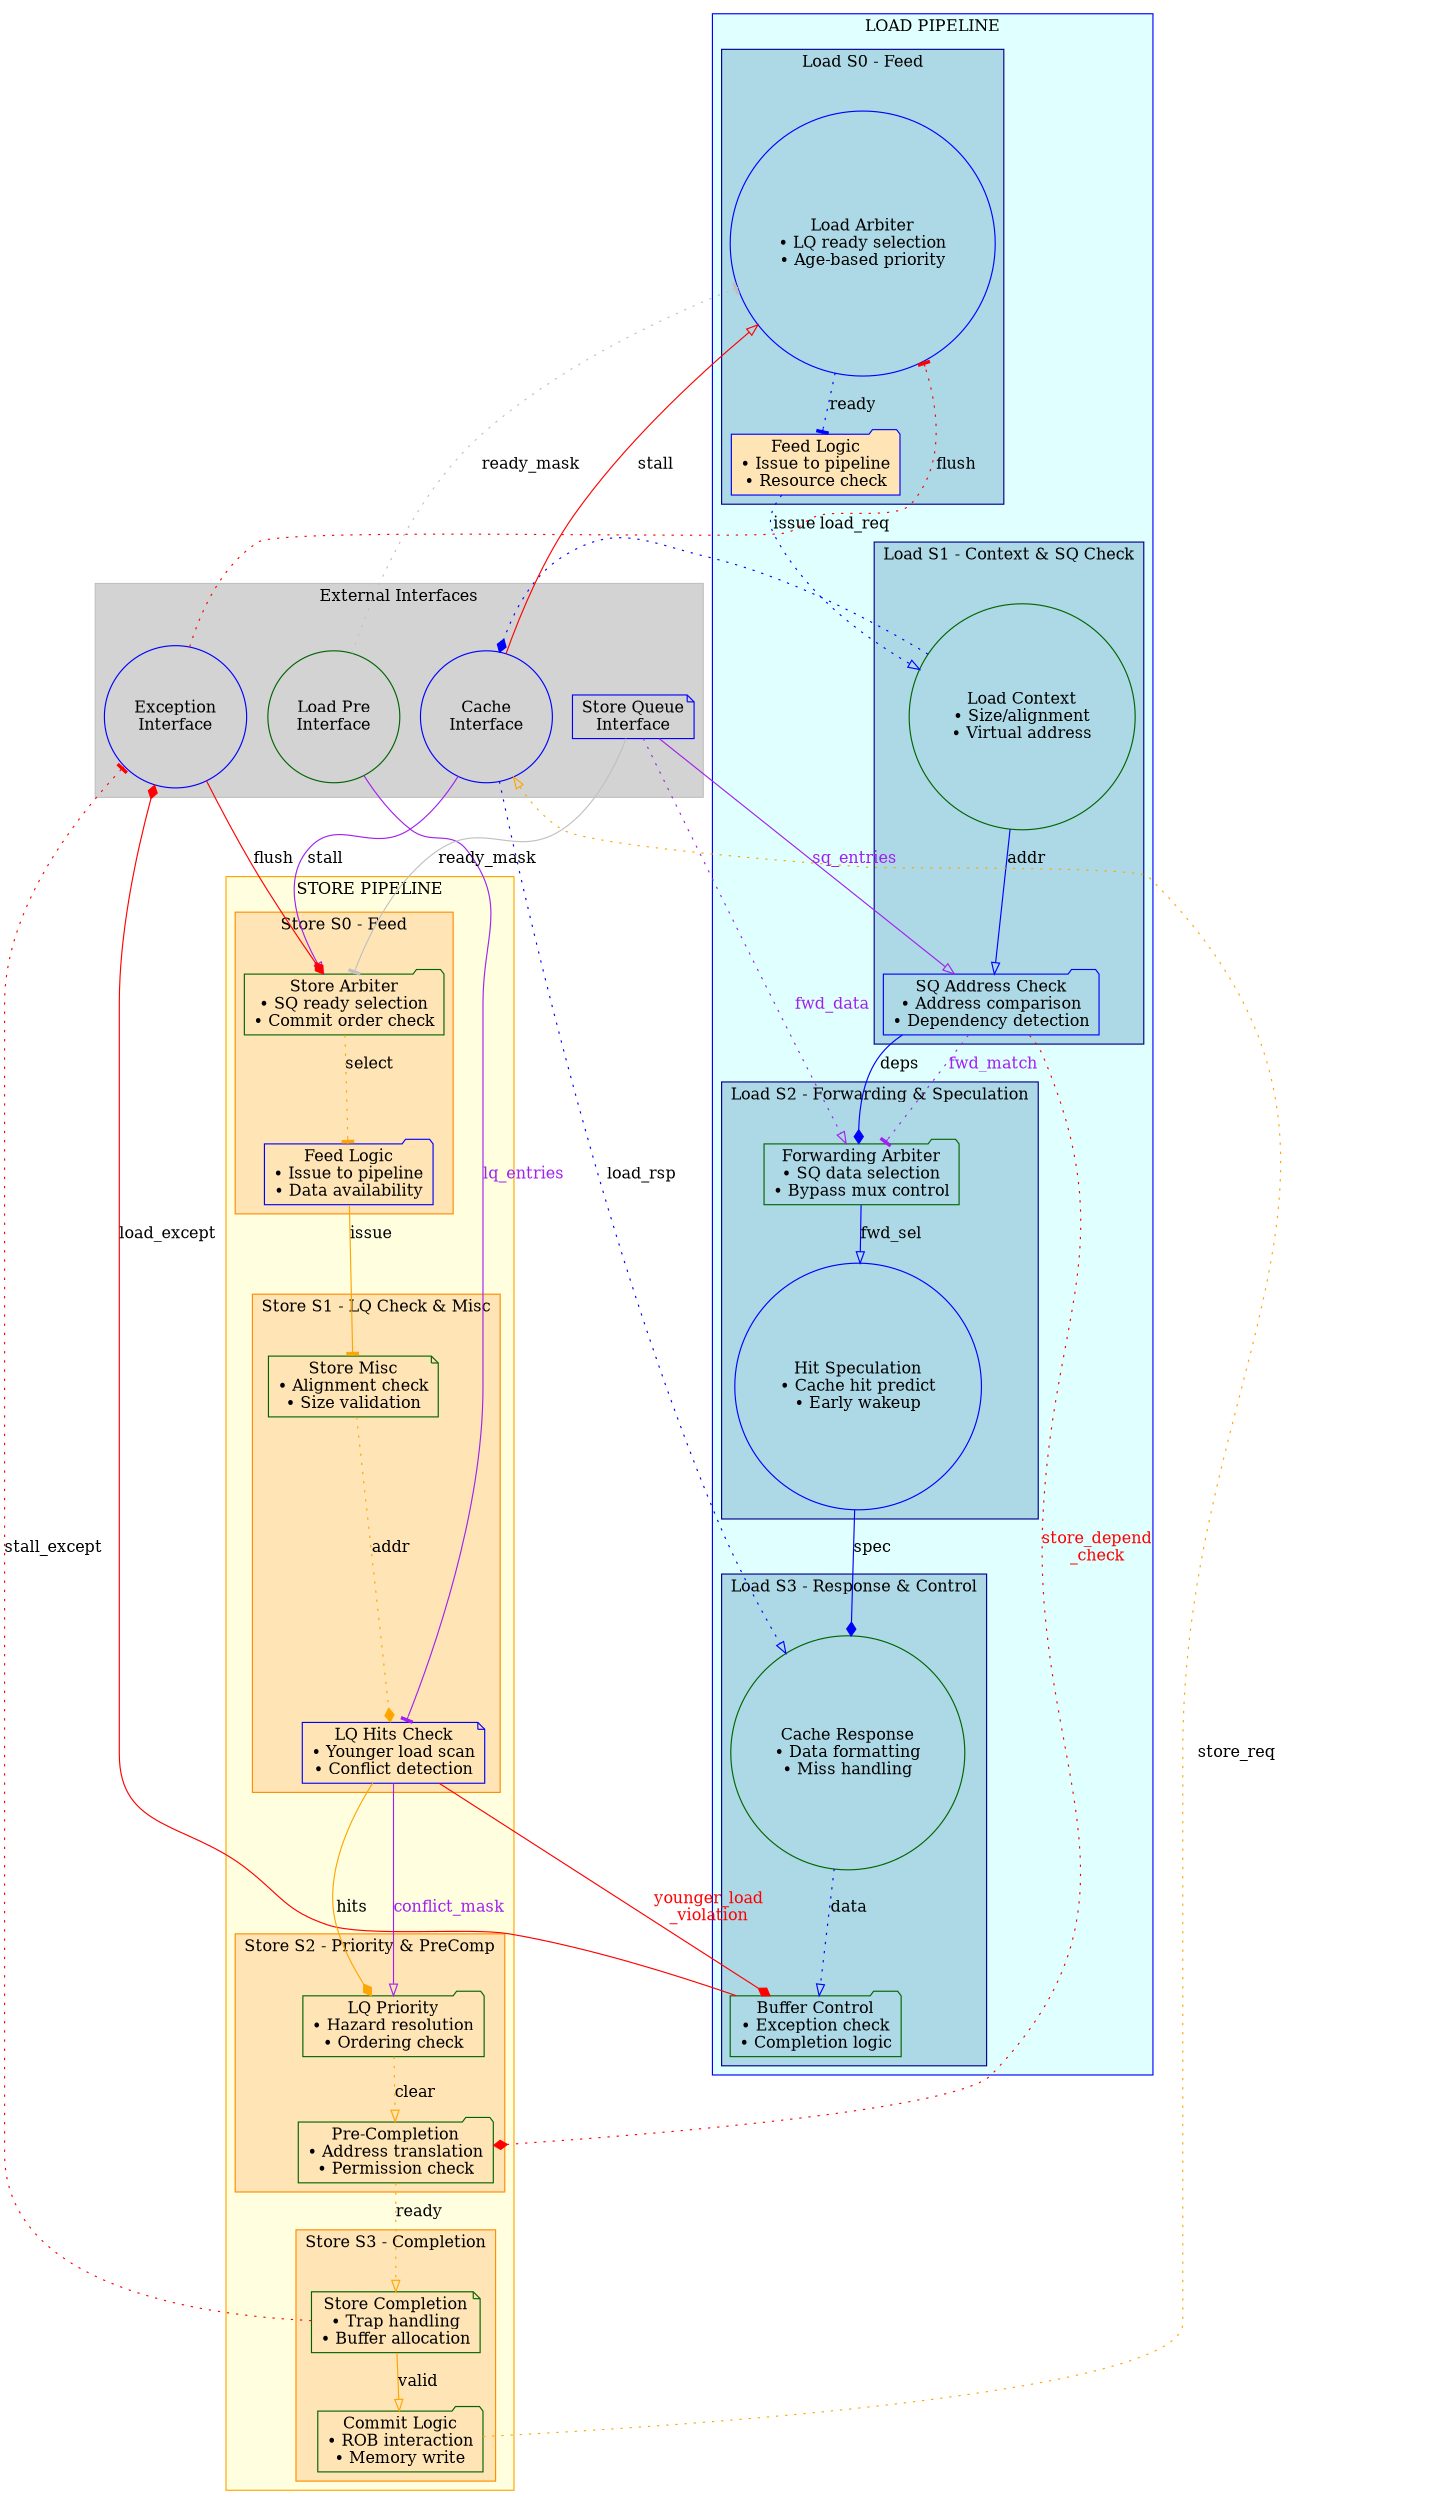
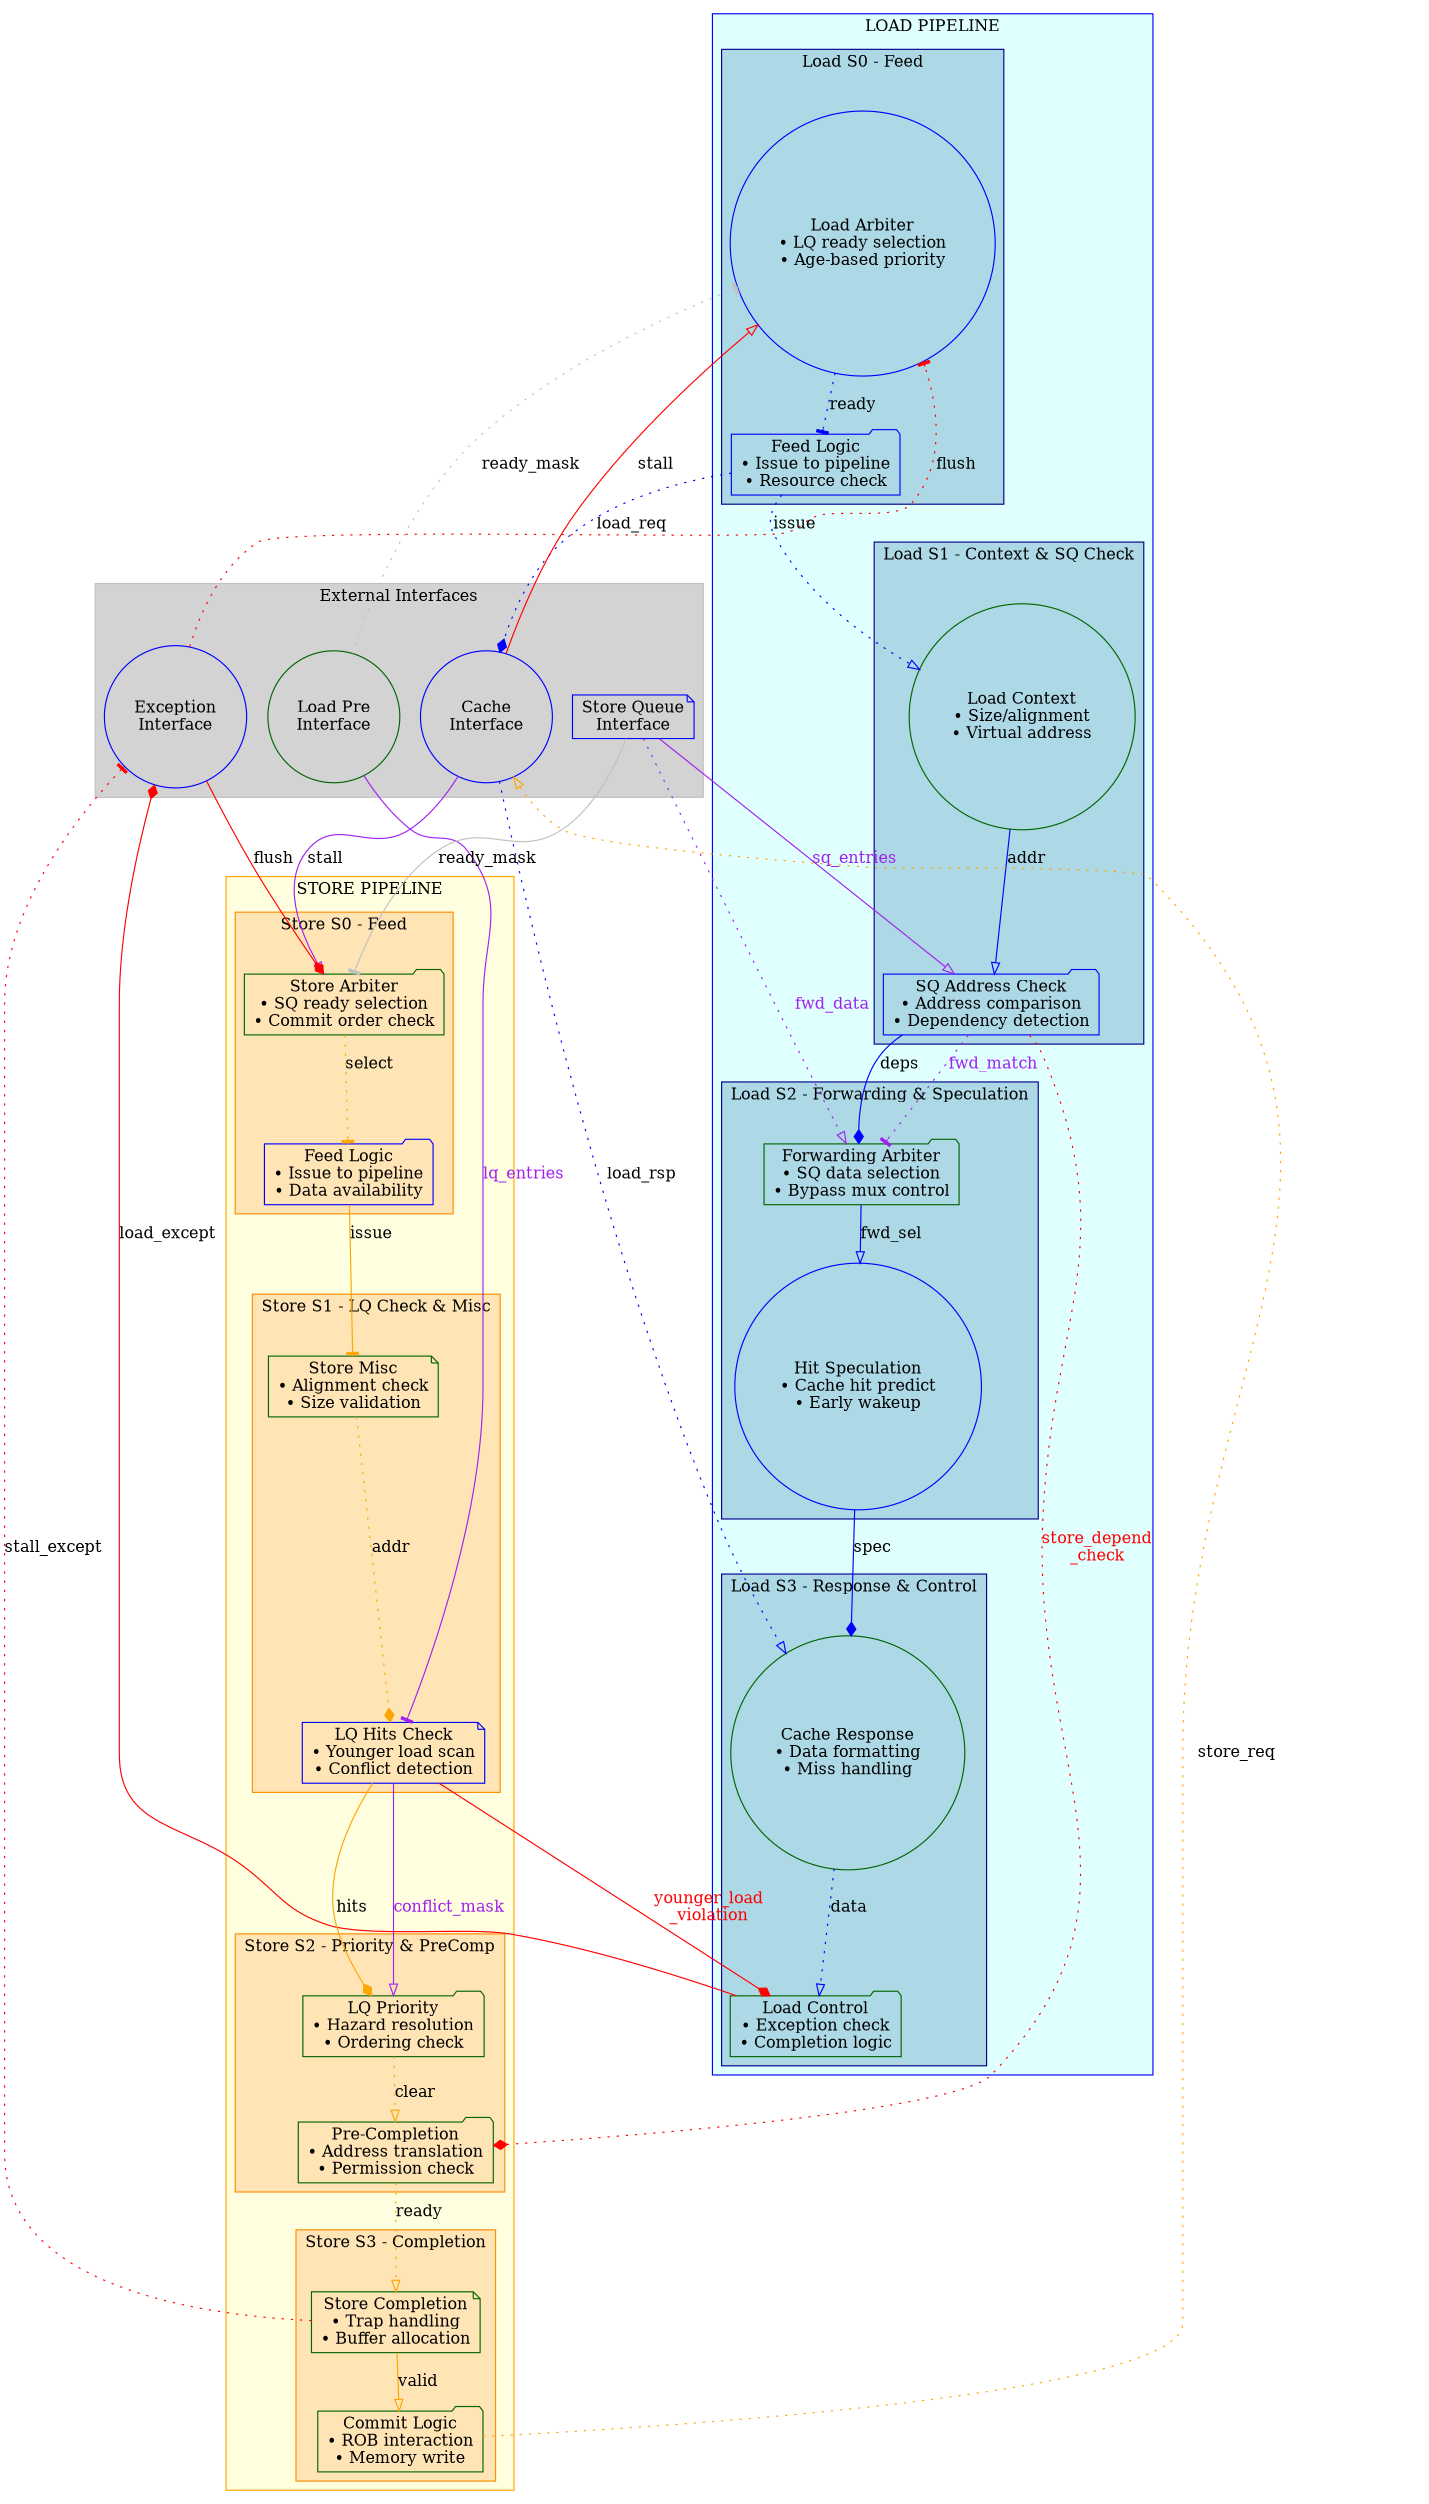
  digraph {
    compound=true
    rankdir=TB
    node [color=darkgreen fillcolor=lightblue shape=folder style=filled]
    edge [arrowhead=onormal color=blue style=dotted]
    n1 [color=blue label="Load Arbiter\n• LQ ready selection\n• Age-based priority" shape=circle]
-   n2 [color=blue fillcolor=moccasin label="Feed Logic\n• Issue to pipeline\n• Resource check"]
+   n2 [color=blue label="Feed Logic\n• Issue to pipeline\n• Resource check"]
    n3 [label="Load Context\n• Size/alignment\n• Virtual address" shape=circle]
    n4 [color=blue label="SQ Address Check\n• Address comparison\n• Dependency detection"]
    n5 [label="Forwarding Arbiter\n• SQ data selection\n• Bypass mux control"]
    n6 [color=blue label="Hit Speculation\n• Cache hit predict\n• Early wakeup" shape=circle]
    n7 [label="Cache Response\n• Data formatting\n• Miss handling" shape=circle]
-   n8 [label="Buffer Control\n• Exception check\n• Completion logic"]
+   n8 [label="Load Control\n• Exception check\n• Completion logic"]
    n9 [fillcolor=moccasin label="Store Arbiter\n• SQ ready selection\n• Commit order check"]
    n10 [color=blue fillcolor=moccasin label="Feed Logic\n• Issue to pipeline\n• Data availability"]
    n11 [fillcolor=moccasin label="Store Misc\n• Alignment check\n• Size validation" shape=note]
    n12 [color=blue fillcolor=moccasin label="LQ Hits Check\n• Younger load scan\n• Conflict detection" shape=note]
    n13 [fillcolor=moccasin label="LQ Priority\n• Hazard resolution\n• Ordering check"]
    n14 [fillcolor=moccasin label="Pre-Completion\n• Address translation\n• Permission check"]
    n15 [fillcolor=moccasin label="Store Completion\n• Trap handling\n• Buffer allocation" shape=note]
    n16 [fillcolor=moccasin label="Commit Logic\n• ROB interaction\n• Memory write"]
    n17 [fillcolor=lightgray label="Load Pre\nInterface" shape=circle]
    n18 [color=blue fillcolor=lightgray label="Store Queue\nInterface" shape=note]
    n19 [color=blue fillcolor=lightgray label="Cache\nInterface" shape=circle]
    n20 [color=blue fillcolor=lightgray label="Exception\nInterface" shape=circle]
    subgraph cluster_1 {
      color=blue
      fillcolor=lightcyan
      label="LOAD PIPELINE"
      style=filled
      subgraph cluster_2 {
        color=darkblue
        fillcolor=lightblue
        label="Load S0 - Feed"
        style=filled
        n1
        n2
      }
      subgraph cluster_3 {
        color=darkblue
        fillcolor=lightblue
        label="Load S1 - Context & SQ Check"
        style=filled
        n3
        n4
      }
      subgraph cluster_4 {
        color=darkblue
        fillcolor=lightblue
        label="Load S2 - Forwarding & Speculation"
        style=filled
        n5
        n6
      }
      subgraph cluster_5 {
        color=darkblue
        fillcolor=lightblue
        label="Load S3 - Response & Control"
        style=filled
        n7
        n8
      }
    }
    subgraph cluster_6 {
      color=orange
      fillcolor=lightyellow
      label="STORE PIPELINE"
      style=filled
      subgraph cluster_7 {
        color=darkorange
        fillcolor=moccasin
        label="Store S0 - Feed"
        style=filled
        n9
        n10
      }
      subgraph cluster_8 {
        color=darkorange
        fillcolor=moccasin
        label="Store S1 - LQ Check & Misc"
        style=filled
        n11
        n12
      }
      subgraph cluster_9 {
        color=darkorange
        fillcolor=moccasin
        label="Store S2 - Priority & PreComp"
        style=filled
        n13
        n14
      }
      subgraph cluster_10 {
        color=darkorange
        fillcolor=moccasin
        label="Store S3 - Completion"
        style=filled
        n15
        n16
      }
    }
    subgraph cluster_11 {
      color=gray
      fillcolor=lightgray
      label="External Interfaces"
      style=filled
      n17
      n18
      n19
      n20
    }
    n1 -> n2 [arrowhead=tee label=ready]
    n2 -> n3 [label=issue]
-   n3 -> n19 [arrowhead=diamond label=load_req]
+   n2 -> n19 [arrowhead=diamond label=load_req]
    n3 -> n4 [label=addr style=solid]
    n4 -> n5 [arrowhead=diamond label=deps style=solid]
    n4 -> n5 [arrowhead=tee color=purple fontcolor=purple label=fwd_match]
    n4 -> n14 [arrowhead=diamond color=red fontcolor=red label="store_depend\n_check"]
    n5 -> n6 [label=fwd_sel style=solid]
    n6 -> n7 [arrowhead=diamond label=spec style=solid]
    n7 -> n8 [label=data]
    n8 -> n20 [arrowhead=diamond color=red label=load_except style=solid]
    n9 -> n10 [arrowhead=tee color=orange label=select]
    n10 -> n11 [arrowhead=tee color=orange label=issue style=solid]
    n11 -> n12 [arrowhead=diamond color=orange label=addr]
    n12 -> n8 [arrowhead=diamond color=red fontcolor=red label="younger_load\n_violation" style=solid]
    n12 -> n13 [arrowhead=diamond color=orange label=hits style=solid]
    n12 -> n13 [color=purple fontcolor=purple label=conflict_mask style=solid]
    n13 -> n14 [color=orange label=clear]
    n14 -> n15 [color=orange label=ready]
    n15 -> n16 [color=orange label=valid style=solid]
    n15 -> n20 [arrowhead=tee color=red label=stall_except]
    n16 -> n19 [color=orange label=store_req]
    n17 -> n1 [arrowhead=tee color=gray label=ready_mask]
    n17 -> n12 [arrowhead=tee color=purple fontcolor=purple label=lq_entries style=solid]
    n18 -> n4 [color=purple fontcolor=purple label=sq_entries style=solid]
    n18 -> n5 [color=purple fontcolor=purple label=fwd_data]
    n18 -> n9 [arrowhead=tee color=gray label=ready_mask style=solid]
    n19 -> n1 [color=red label=stall style=solid]
    n19 -> n7 [label=load_rsp]
    n19 -> n9 [color=purple label=stall style=solid]
    n20 -> n1 [arrowhead=tee color=red label=flush]
    n20 -> n9 [arrowhead=diamond color=red label=flush style=solid]
  }
